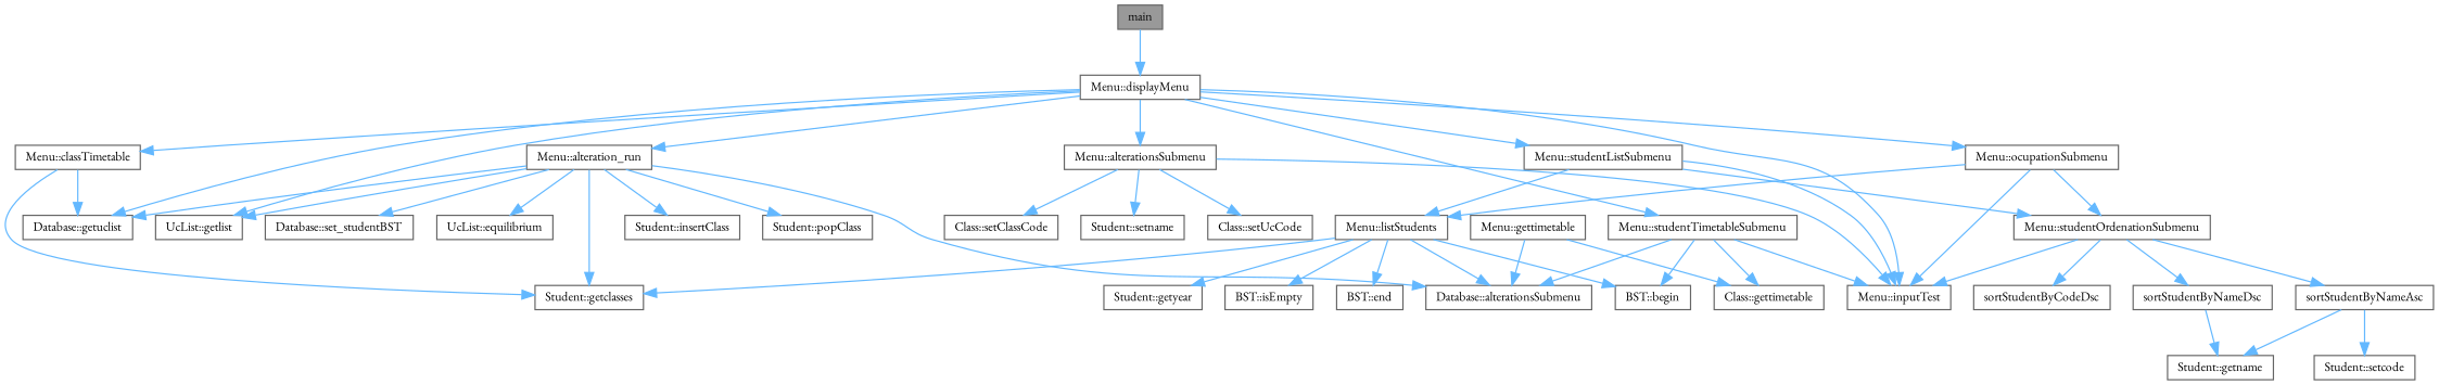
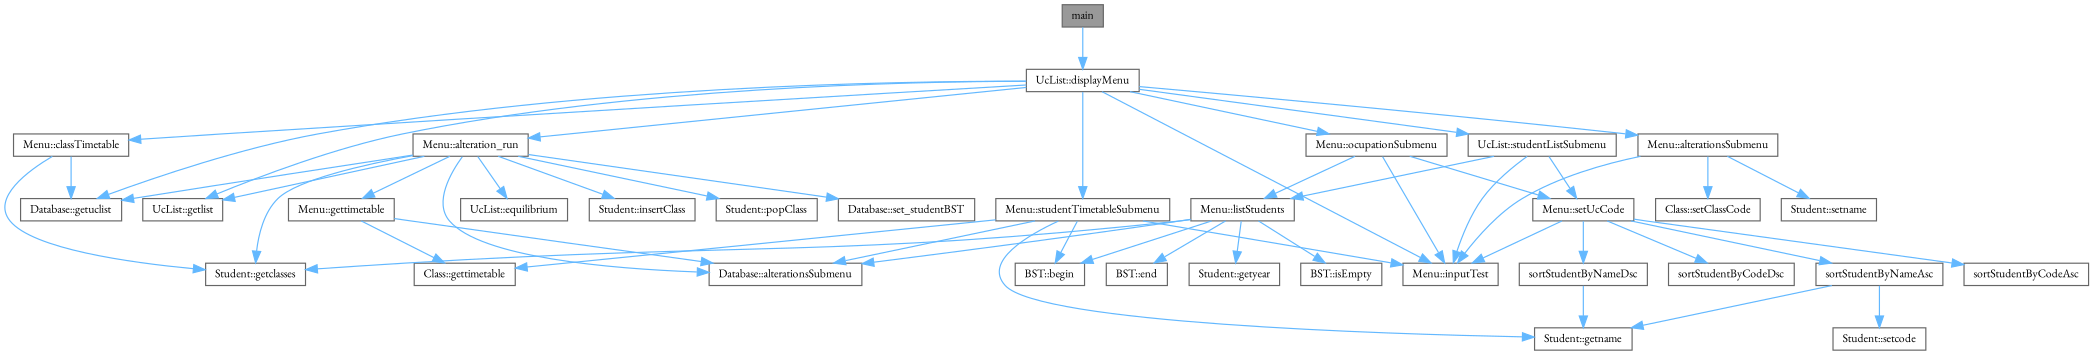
  digraph {
    fontname="EB Garamond"
    rankdir=TB
    node [color=grey40 fillcolor=white fontname="EB Garamond" fontsize=10 shape=box style=filled]
    edge [color=steelblue1 fontname="EB Garamond" fontsize=10 labelfontname=Helvetica labelfontsize=10 style=solid]
    n1 [color=gray40 fillcolor=grey60 fontcolor=black height=0.2 label=main width=0.4]
-   n2 [height=0.2 label="Menu::displayMenu" width=0.4]
+   n2 [height=0.2 label="UcList::displayMenu" width=0.4]
    n3 [height=0.2 label="Menu::alteration_run" width=0.4]
    n4 [height=0.2 label="UcList::getlist" width=0.4]
    n5 [height=0.2 label="Database::getuclist" width=0.4]
    n6 [height=0.2 label="Menu::alterationsSubmenu" width=0.4]
    n7 [height=0.2 label="Menu::inputTest" width=0.4]
    n8 [height=0.2 label="Menu::classTimetable" width=0.4]
    n9 [height=0.2 label="Menu::ocupationSubmenu" width=0.4]
-   n10 [height=0.2 label="Menu::studentListSubmenu" width=0.4]
+   n10 [height=0.2 label="UcList::studentListSubmenu" width=0.4]
    n11 [height=0.2 label="Menu::studentTimetableSubmenu" width=0.4]
    n12 [height=0.2 label="UcList::equilibrium" width=0.4]
    n13 [height=0.2 label="Student::getclasses" width=0.4]
    n14 [height=0.2 label="Database::alterationsSubmenu" width=0.4]
    n15 [height=0.2 label="Menu::gettimetable" width=0.4]
    n16 [height=0.2 label="Student::insertClass" width=0.4]
    n17 [height=0.2 label="Student::popClass" width=0.4]
    n18 [height=0.2 label="Database::set_studentBST" width=0.4]
    n19 [height=0.2 label="Class::setClassCode" width=0.4]
    n20 [height=0.2 label="Student::setname" width=0.4]
-   n21 [height=0.2 label="Class::setUcCode" width=0.4]
    n22 [height=0.2 label="Menu::listStudents" width=0.4]
-   n23 [height=0.2 label="Menu::studentOrdenationSubmenu" width=0.4]
+   n23 [height=0.2 label="Menu::setUcCode" width=0.4]
    n24 [height=0.2 label="Class::gettimetable" width=0.4]
    n25 [height=0.2 label="BST::begin" width=0.4]
    n26 [height=0.2 label="Student::getname" width=0.4]
    n27 [height=0.2 label="Student::setcode" width=0.4]
    n28 [height=0.2 label="BST::end" width=0.4]
    n29 [height=0.2 label="Student::getyear" width=0.4]
    n30 [height=0.2 label="BST::isEmpty" width=0.4]
+   n31 [height=0.2 label=sortStudentByCodeAsc width=0.4]
    n32 [height=0.2 label=sortStudentByCodeDsc width=0.4]
    n33 [height=0.2 label=sortStudentByNameAsc width=0.4]
    n34 [height=0.2 label=sortStudentByNameDsc width=0.4]
    n1 -> n2
    n2 -> n3
    n2 -> n4
    n2 -> n5
    n2 -> n6
    n2 -> n7
    n2 -> n8
    n2 -> n9
    n2 -> n10
    n2 -> n11
    n3 -> n4
    n3 -> n5
    n3 -> n12
    n3 -> n13
    n3 -> n14
+   n3 -> n15
    n3 -> n16
    n3 -> n17
    n3 -> n18
    n6 -> n7
    n6 -> n19
    n6 -> n20
-   n6 -> n21
    n8 -> n5
    n8 -> n13
    n9 -> n7
    n9 -> n22
    n9 -> n23
    n10 -> n7
    n10 -> n22
    n10 -> n23
    n11 -> n7
    n11 -> n14
    n11 -> n24
    n11 -> n25
+   n11 -> n26
    n15 -> n14
    n15 -> n24
    n22 -> n13
    n22 -> n14
    n22 -> n25
    n22 -> n28
    n22 -> n29
    n22 -> n30
    n23 -> n7
+   n23 -> n31
    n23 -> n32
    n23 -> n33
    n23 -> n34
    n33 -> n26
    n33 -> n27
    n34 -> n26
  }
